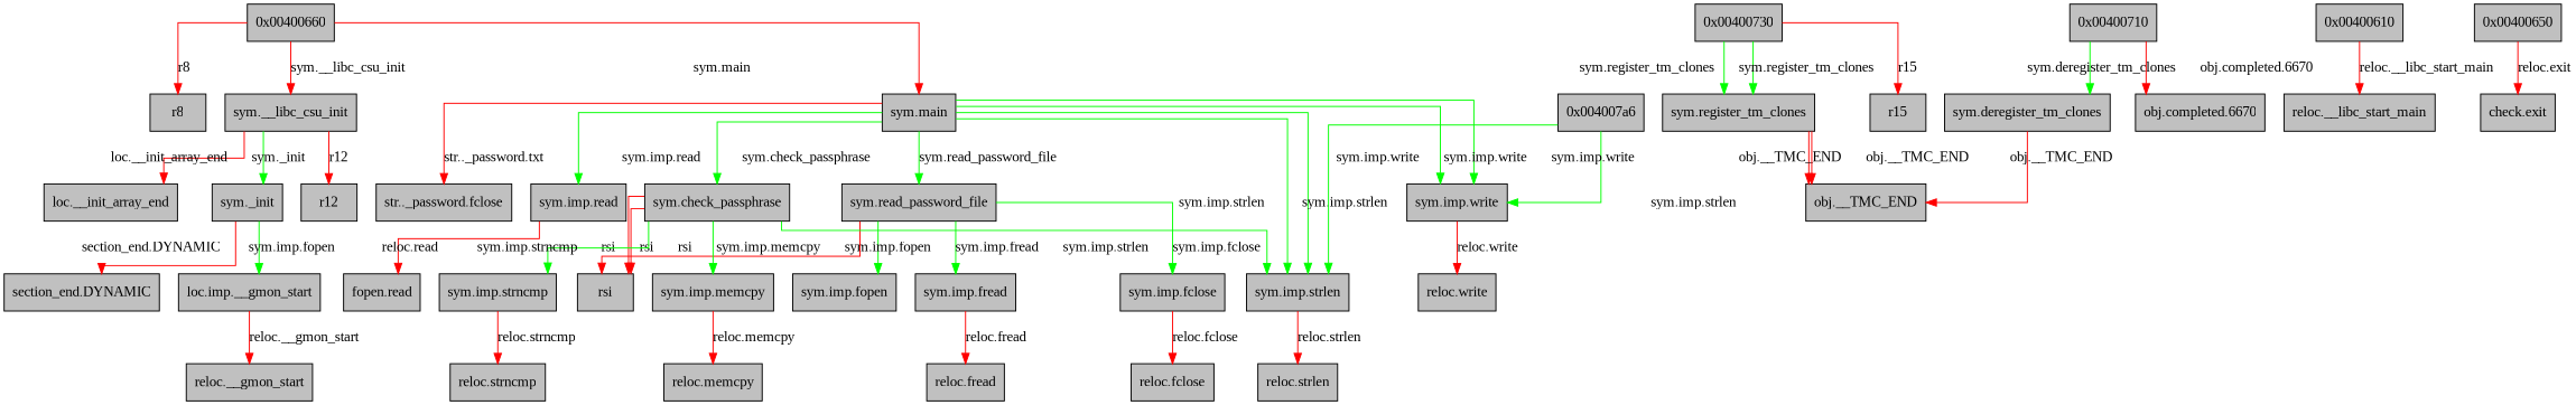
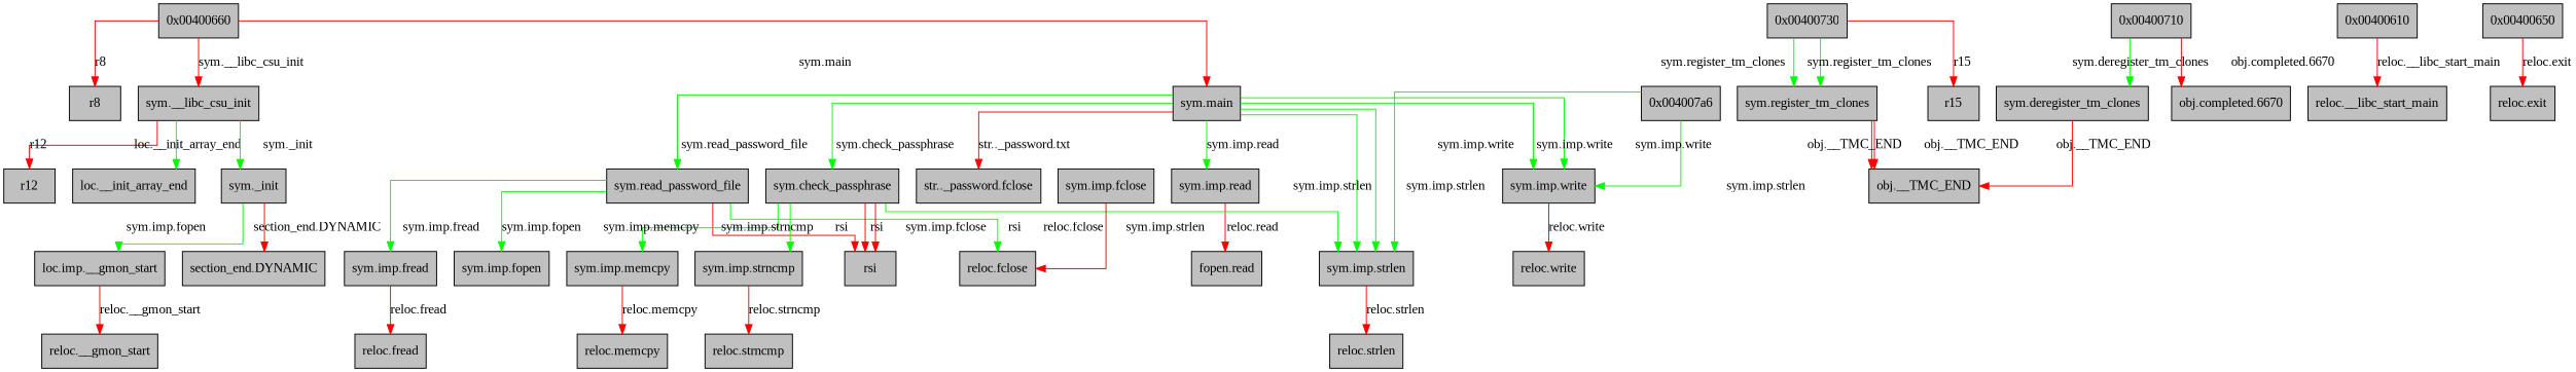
  digraph {
    bgcolor=white
    fontname="Liberation Serif"
    splines=ortho
    node [fillcolor=gray fontname="Liberation Serif" shape=box style=filled]
    edge [arrowhead=normal color=red fontname="Liberation Serif"]
    n1 [label=r8]
    "0x00400660"
    n3 [label="sym.__libc_csu_init"]
    n4 [label="sym.main"]
    n5 [label=r12]
    n6 [label="loc.__init_array_end"]
    n7 [label="sym._init"]
    n8 [label="sym.read_password_file"]
    n9 [label="sym.imp.strlen"]
    n10 [label="sym.imp.write"]
    n11 [label="str.._password.fclose"]
    n12 [label="sym.imp.read"]
    n13 [label="sym.check_passphrase"]
    n14 [label="section_end.DYNAMIC"]
    n15 [label="loc.imp.__gmon_start"]
    n16 [label="sym.imp.fopen"]
    n17 [label=rsi]
    n18 [label="sym.imp.fread"]
    n19 [label="sym.imp.fclose"]
    n20 [label="reloc.strlen"]
    n21 [label="reloc.write"]
    n22 [label="fopen.read"]
    n23 [label="sym.imp.memcpy"]
    n24 [label="sym.imp.strncmp"]
    n25 [label="sym.deregister_tm_clones"]
    n26 [label="obj.__TMC_END"]
    n27 [label="sym.register_tm_clones"]
    "0x00400710"
    n29 [label="obj.completed.6670"]
    "0x00400730"
    n31 [label=r15]
    n32 [label="reloc.fread"]
    n33 [label="reloc.fclose"]
    "0x004007a6"
    n35 [label="reloc.__gmon_start"]
    n36 [label="reloc.memcpy"]
    n37 [label="reloc.strncmp"]
    n38 [label="reloc.__libc_start_main"]
    "0x00400610"
-   n40 [label="check.exit"]
+   n40 [label="reloc.exit"]
    "0x00400650"
    "0x00400660" -> n1 [label=r8]
    "0x00400660" -> n3 [label="sym.__libc_csu_init"]
    "0x00400660" -> n4 [label="sym.main"]
    n3 -> n5 [label=r12]
-   n3 -> n6 [label="loc.__init_array_end"]
+   n3 -> n6 [color=green label="loc.__init_array_end"]
    n3 -> n7 [color=green label="sym._init"]
    n4 -> n8 [color=green label="sym.read_password_file"]
    n4 -> n9 [color=green label="sym.imp.strlen"]
    n4 -> n9 [color=green label="sym.imp.strlen"]
    n4 -> n10 [color=green label="sym.imp.write"]
    n4 -> n10 [color=green label="sym.imp.write"]
    n4 -> n11 [label="str.._password.txt"]
    n4 -> n12 [color=green label="sym.imp.read"]
    n4 -> n13 [color=green label="sym.check_passphrase"]
    n7 -> n14 [label="section_end.DYNAMIC"]
    n7 -> n15 [color=green label="sym.imp.fopen"]
    n8 -> n16 [color=green label="sym.imp.fopen"]
    n8 -> n17 [label=rsi]
    n8 -> n18 [color=green label="sym.imp.fread"]
-   n8 -> n19 [color=green label="sym.imp.fclose"]
+   n8 -> n33 [color=green label="sym.imp.fclose"]
    n9 -> n20 [label="reloc.strlen"]
    n10 -> n21 [label="reloc.write"]
    n12 -> n22 [label="reloc.read"]
    n13 -> n9 [color=green label="sym.imp.strlen"]
    n13 -> n17 [label=rsi]
    n13 -> n17 [label=rsi]
    n13 -> n23 [color=green label="sym.imp.memcpy"]
    n13 -> n24 [color=green label="sym.imp.strncmp"]
    n15 -> n35 [label="reloc.__gmon_start"]
    n18 -> n32 [label="reloc.fread"]
    n19 -> n33 [label="reloc.fclose"]
    n23 -> n36 [label="reloc.memcpy"]
    n24 -> n37 [label="reloc.strncmp"]
    n25 -> n26 [label="obj.__TMC_END"]
    n27 -> n26 [label="obj.__TMC_END"]
    n27 -> n26 [label="obj.__TMC_END"]
    "0x00400710" -> n25 [color=green label="sym.deregister_tm_clones"]
    "0x00400710" -> n29 [label="obj.completed.6670"]
    "0x00400730" -> n27 [color=green label="sym.register_tm_clones"]
    "0x00400730" -> n27 [color=green label="sym.register_tm_clones"]
    "0x00400730" -> n31 [label=r15]
    "0x004007a6" -> n9 [color=green label="sym.imp.strlen"]
    "0x004007a6" -> n10 [color=green label="sym.imp.write"]
    "0x00400610" -> n38 [label="reloc.__libc_start_main"]
    "0x00400650" -> n40 [label="reloc.exit"]
  }
